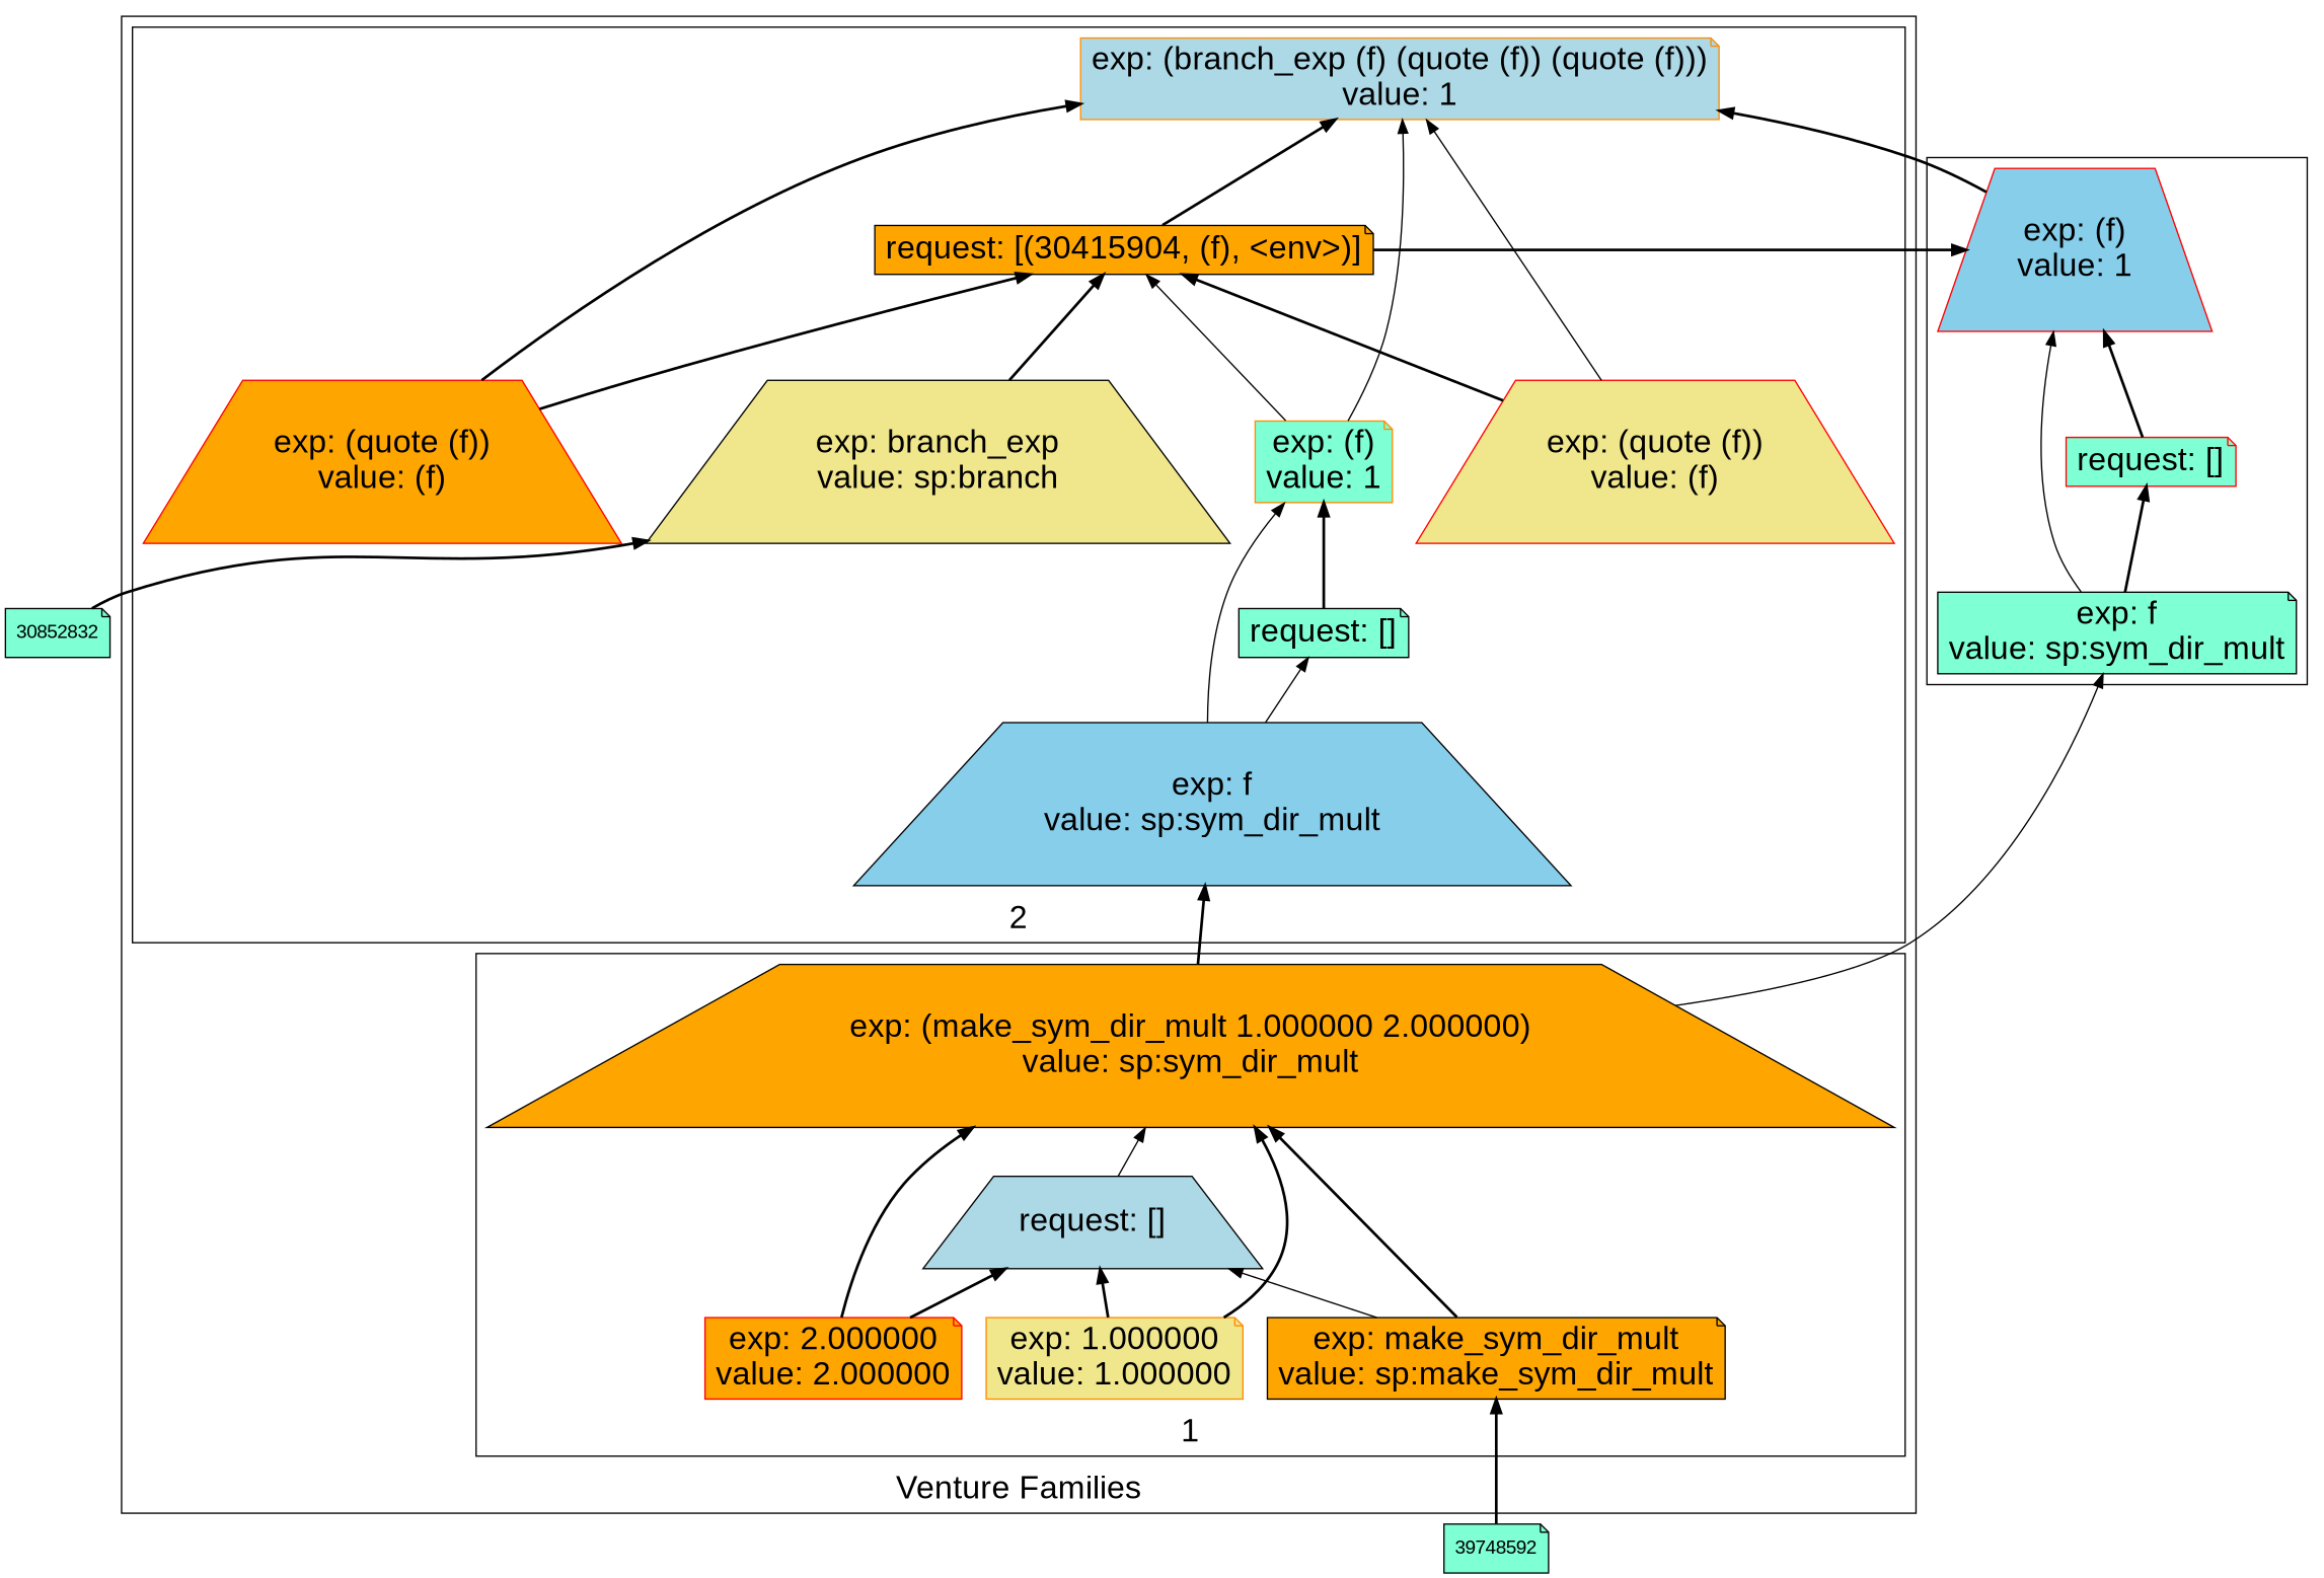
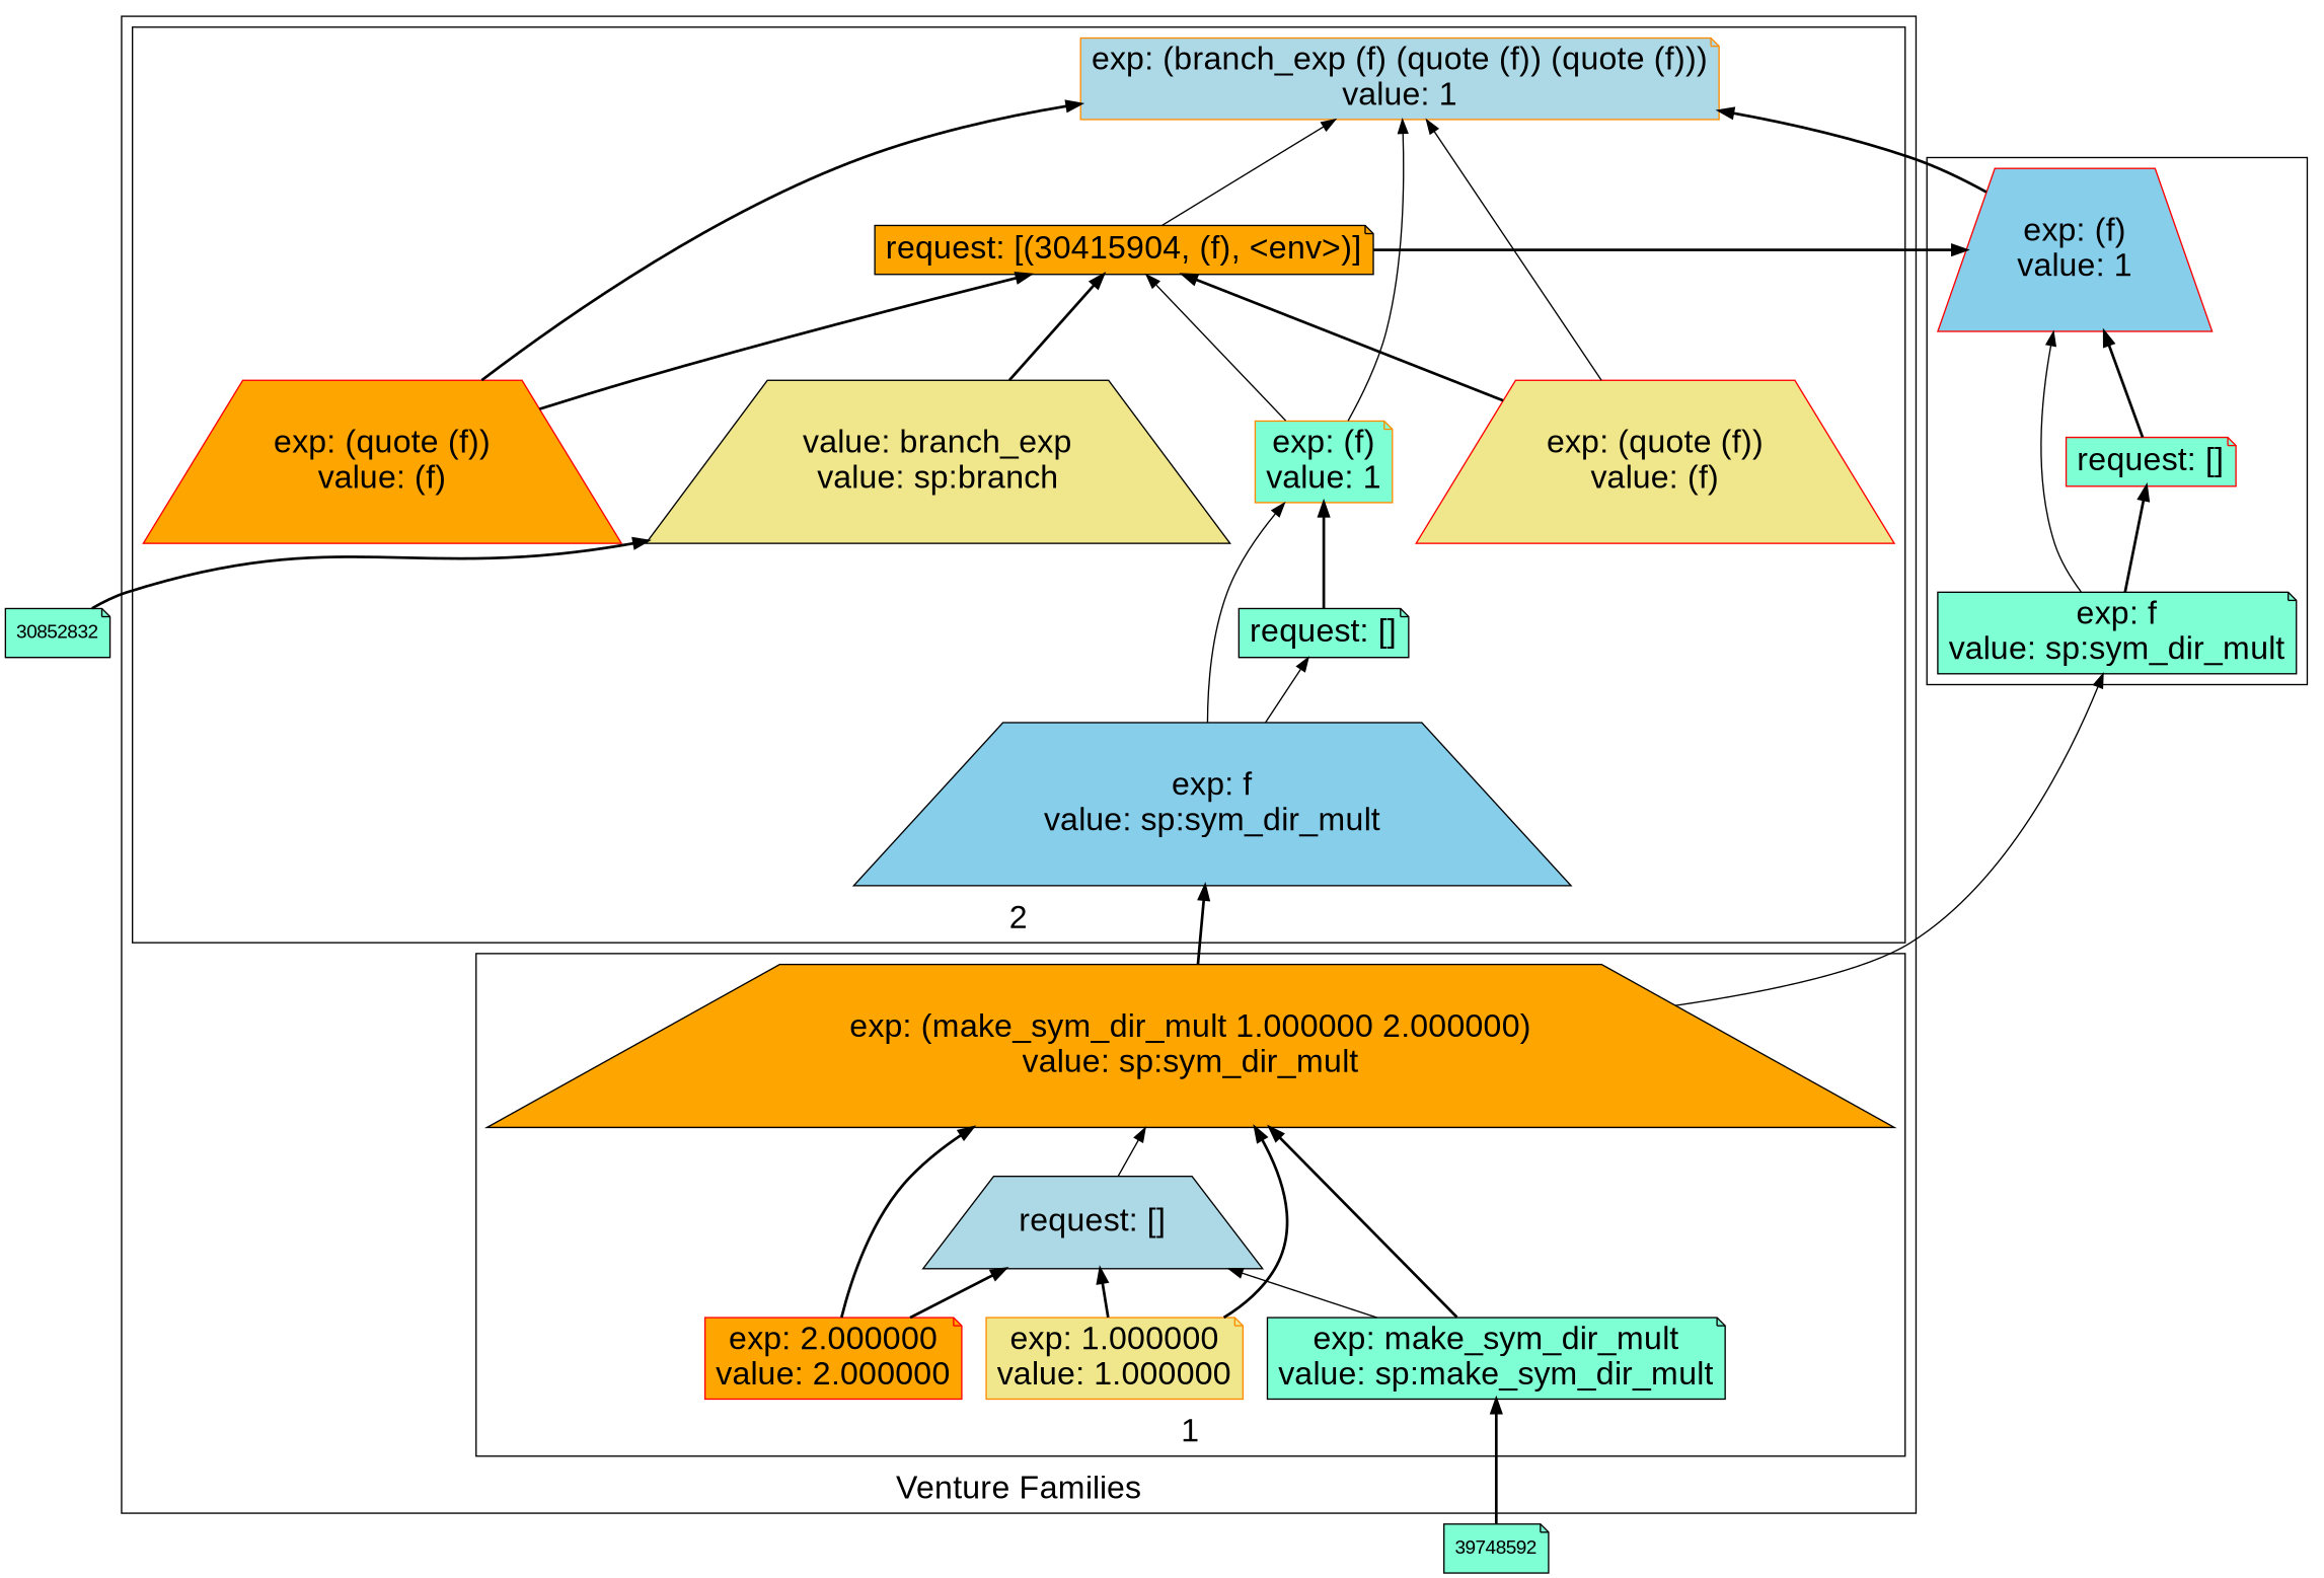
  digraph {
    fontname="Liberation Sans"
    fontsize=24
    rankdir=BT
    node [color=black fillcolor=aquamarine fontname="Liberation Sans" fontsize=24 shape=note style=filled]
    edge [arrowhead=normal color=black constraint=true fontname="Liberation Sans" style=bold]
    n1 [fillcolor=orange label="exp: (make_sym_dir_mult 1.000000 2.000000)\nvalue: sp:sym_dir_mult" shape=trapezium]
    n2 [fillcolor=lightblue label="request: []" shape=trapezium]
-   n3 [fillcolor=orange label="exp: make_sym_dir_mult\nvalue: sp:make_sym_dir_mult"]
+   n3 [label="exp: make_sym_dir_mult\nvalue: sp:make_sym_dir_mult"]
    n4 [color=darkorange fillcolor=khaki label="exp: 1.000000\nvalue: 1.000000"]
    n5 [color=red fillcolor=orange label="exp: 2.000000\nvalue: 2.000000"]
    n6 [color=darkorange fillcolor=lightblue label="exp: (branch_exp (f) (quote (f)) (quote (f)))\nvalue: 1"]
    n7 [fillcolor=orange label="request: [(30415904, (f), <env>)]"]
-   n8 [fillcolor=khaki label="exp: branch_exp\nvalue: sp:branch" shape=trapezium]
+   n8 [fillcolor=khaki label="value: branch_exp\nvalue: sp:branch" shape=trapezium]
    n9 [color=darkorange label="exp: (f)\nvalue: 1"]
    n10 [label="request: []"]
    n11 [fillcolor=skyblue label="exp: f\nvalue: sp:sym_dir_mult" shape=trapezium]
    n12 [color=red fillcolor=orange label="exp: (quote (f))\nvalue: (f)" shape=trapezium]
    n13 [color=red fillcolor=khaki label="exp: (quote (f))\nvalue: (f)" shape=trapezium]
    n14 [color=red fillcolor=skyblue label="exp: (f)\nvalue: 1" shape=trapezium]
    n15 [color=red label="request: []"]
    n16 [label="exp: f\nvalue: sp:sym_dir_mult"]
    30852832 [fontsize=""]
    39748592 [fontsize=""]
    subgraph cluster_1 {
      label="Venture Families"
      subgraph cluster_2 {
        label=1
        n1
        n2
        n3
        n4
        n5
      }
      subgraph cluster_3 {
        label=2
        n6
        n7
        n8
        n9
        n10
        n11
        n12
        n13
      }
    }
    subgraph cluster_4 {
      n14
      n15
      n16
    }
    n1 -> n11
    n1 -> n16 [style=solid]
    n2 -> n1 [style=solid]
    n3 -> n1
    n3 -> n2 [style=solid]
    n4 -> n1
    n4 -> n2
    n5 -> n1
    n5 -> n2
-   n7 -> n6
+   n7 -> n6 [style=solid]
    n7 -> n14 [constraint=false]
    n8 -> n7
    n9 -> n6 [style=solid]
    n9 -> n7 [style=solid]
    n10 -> n9
    n11 -> n9 [style=solid]
    n11 -> n10 [style=solid]
    n12 -> n6
    n12 -> n7
    n13 -> n6 [style=solid]
    n13 -> n7
    n14 -> n6
    n15 -> n14
    n16 -> n14 [style=solid]
    n16 -> n15
    30852832 -> n8
    39748592 -> n3
  }
